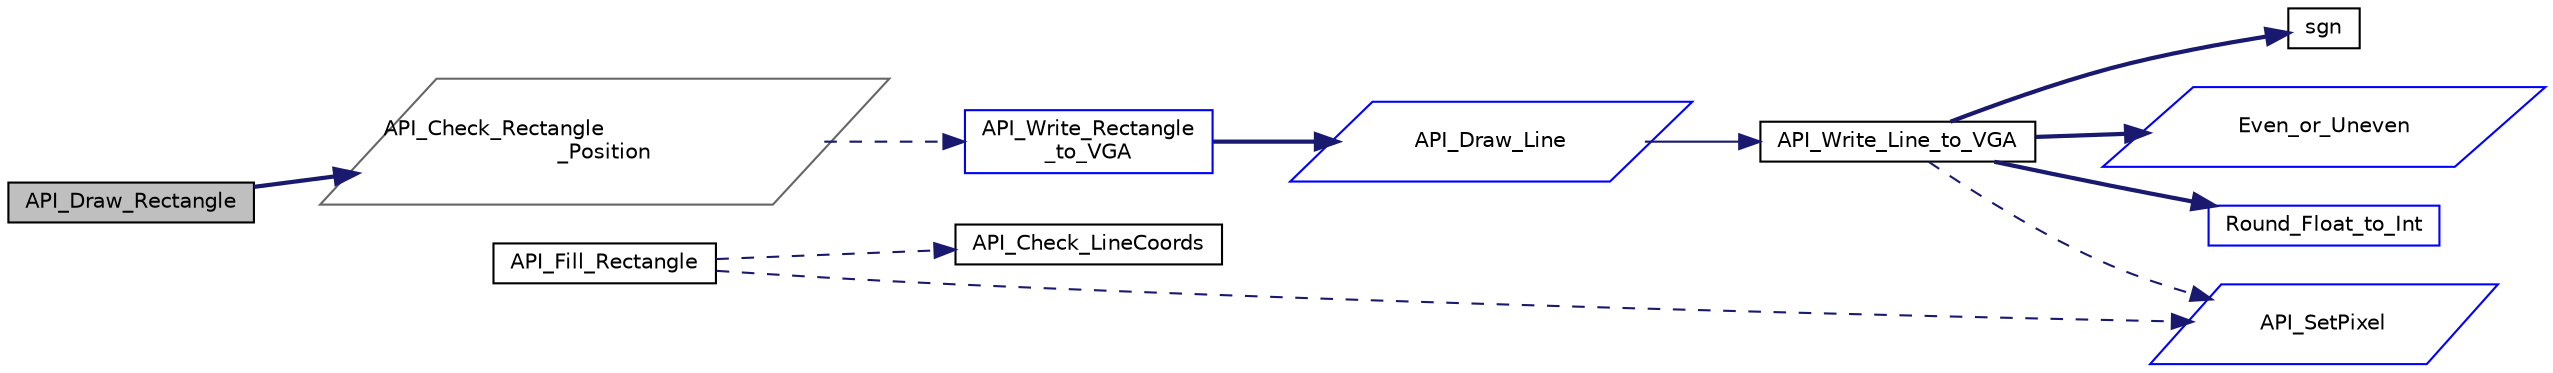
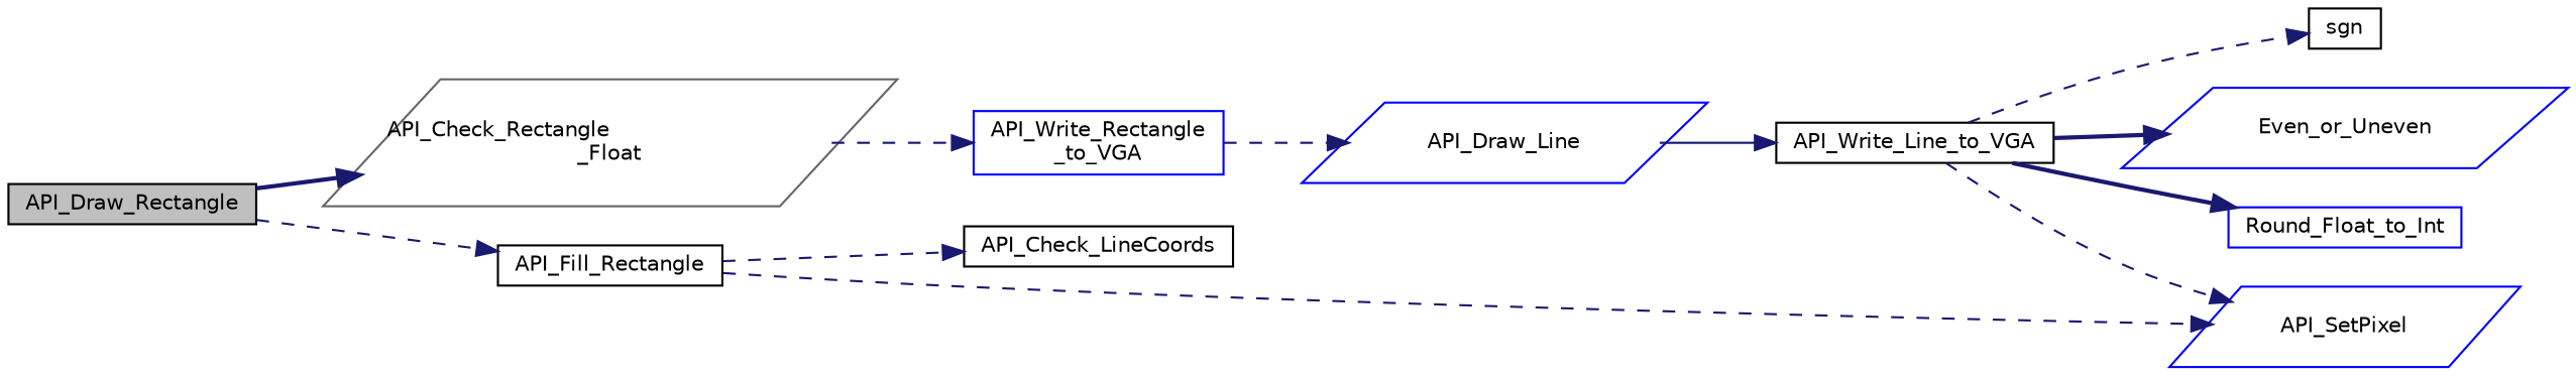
  digraph {
    rankdir=LR
    node [color=black fillcolor=white fontname=Helvetica fontsize=10 shape=box style=filled]
    edge [color=midnightblue fontname=Helvetica fontsize=10 labelfontname=Helvetica labelfontsize=10 style=dashed]
    n1 [fillcolor=grey75 fontcolor=black height=0.2 label=API_Draw_Rectangle width=0.4]
-   n2 [color=gray40 height=0.2 label="API_Check_Rectangle\l_Position" shape=parallelogram width=0.4]
+   n2 [color=gray40 height=0.2 label="API_Check_Rectangle\l_Float" shape=parallelogram width=0.4]
    n3 [height=0.2 label=API_Fill_Rectangle width=0.4]
    n4 [color=blue height=0.2 label="API_Write_Rectangle\l_to_VGA" width=0.4]
    n5 [color=blue height=0.2 label=API_SetPixel shape=parallelogram width=0.4]
    n6 [height=0.2 label=API_Check_LineCoords width=0.4]
    n7 [color=blue height=0.2 label=API_Draw_Line shape=parallelogram width=0.4]
    n8 [height=0.2 label=API_Write_Line_to_VGA width=0.4]
    n9 [color=blue height=0.2 label=Even_or_Uneven shape=parallelogram width=0.4]
    n10 [color=blue height=0.2 label=Round_Float_to_Int width=0.4]
    n11 [height=0.2 label=sgn width=0.4]
    n1 -> n2 [style=bold]
+   n1 -> n3
    n2 -> n4
    n3 -> n5
    n3 -> n6
-   n4 -> n7 [style=bold]
+   n4 -> n7
    n7 -> n8 [style=solid]
    n8 -> n5
    n8 -> n9 [style=bold]
    n8 -> n10 [style=bold]
-   n8 -> n11 [style=bold]
+   n8 -> n11
  }
